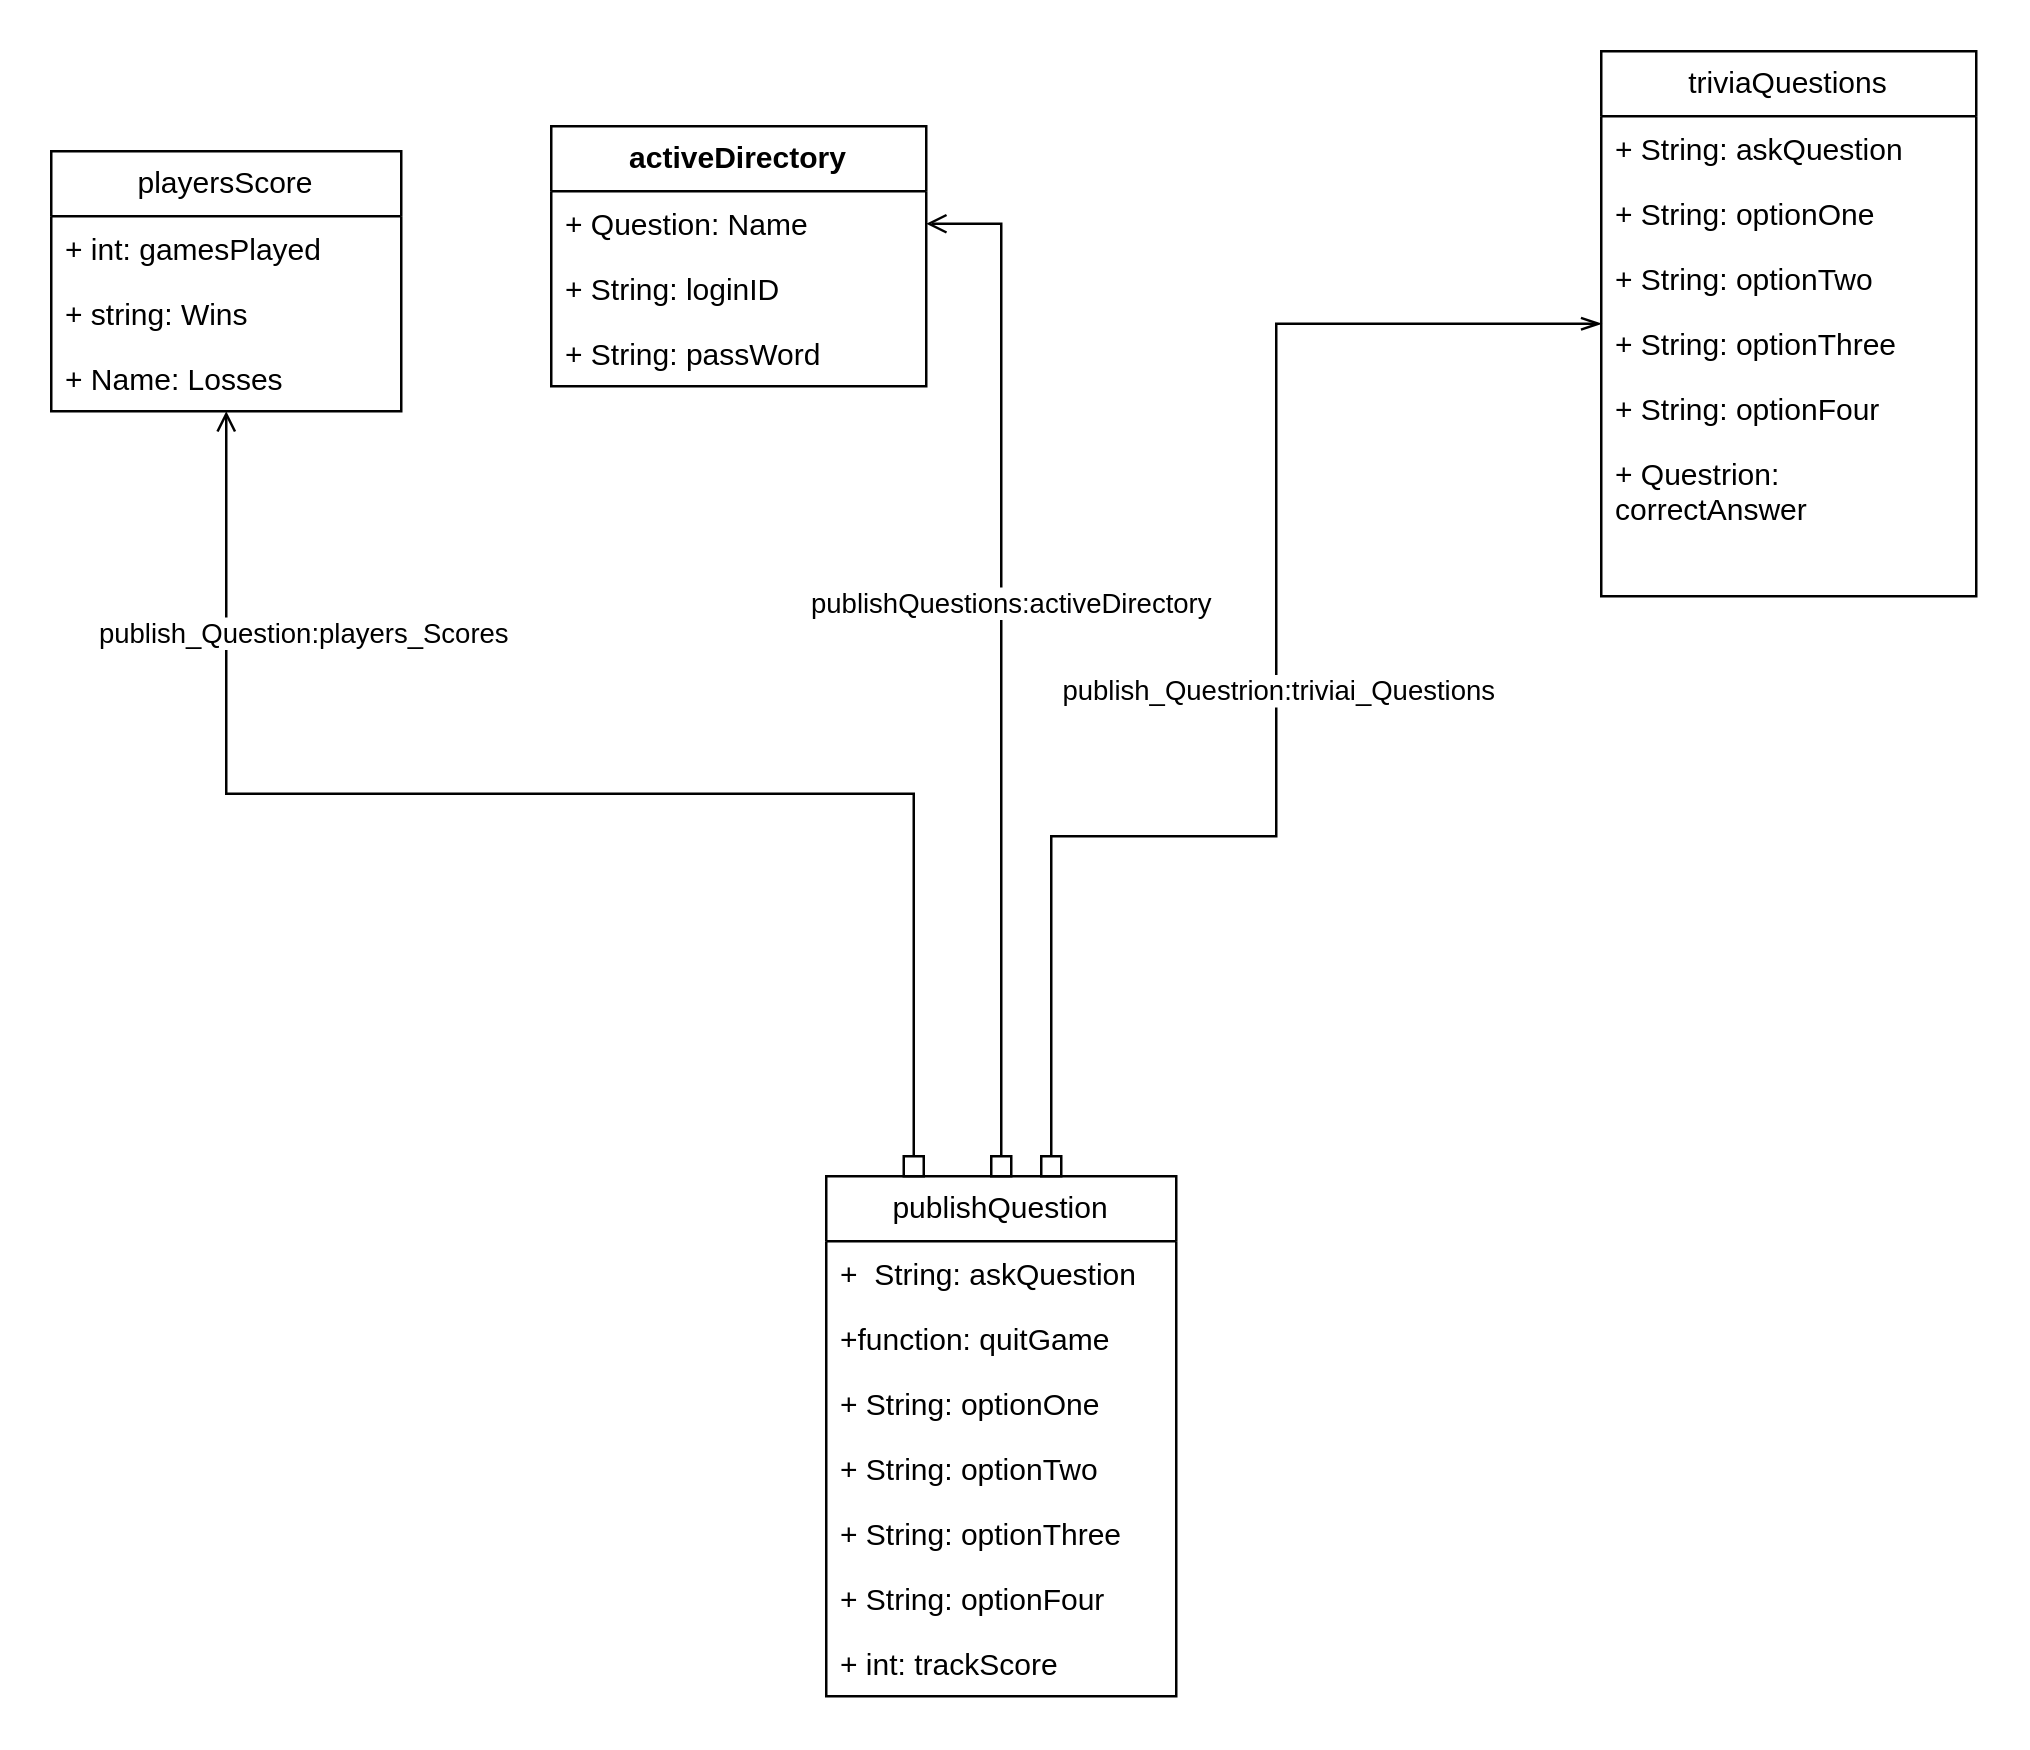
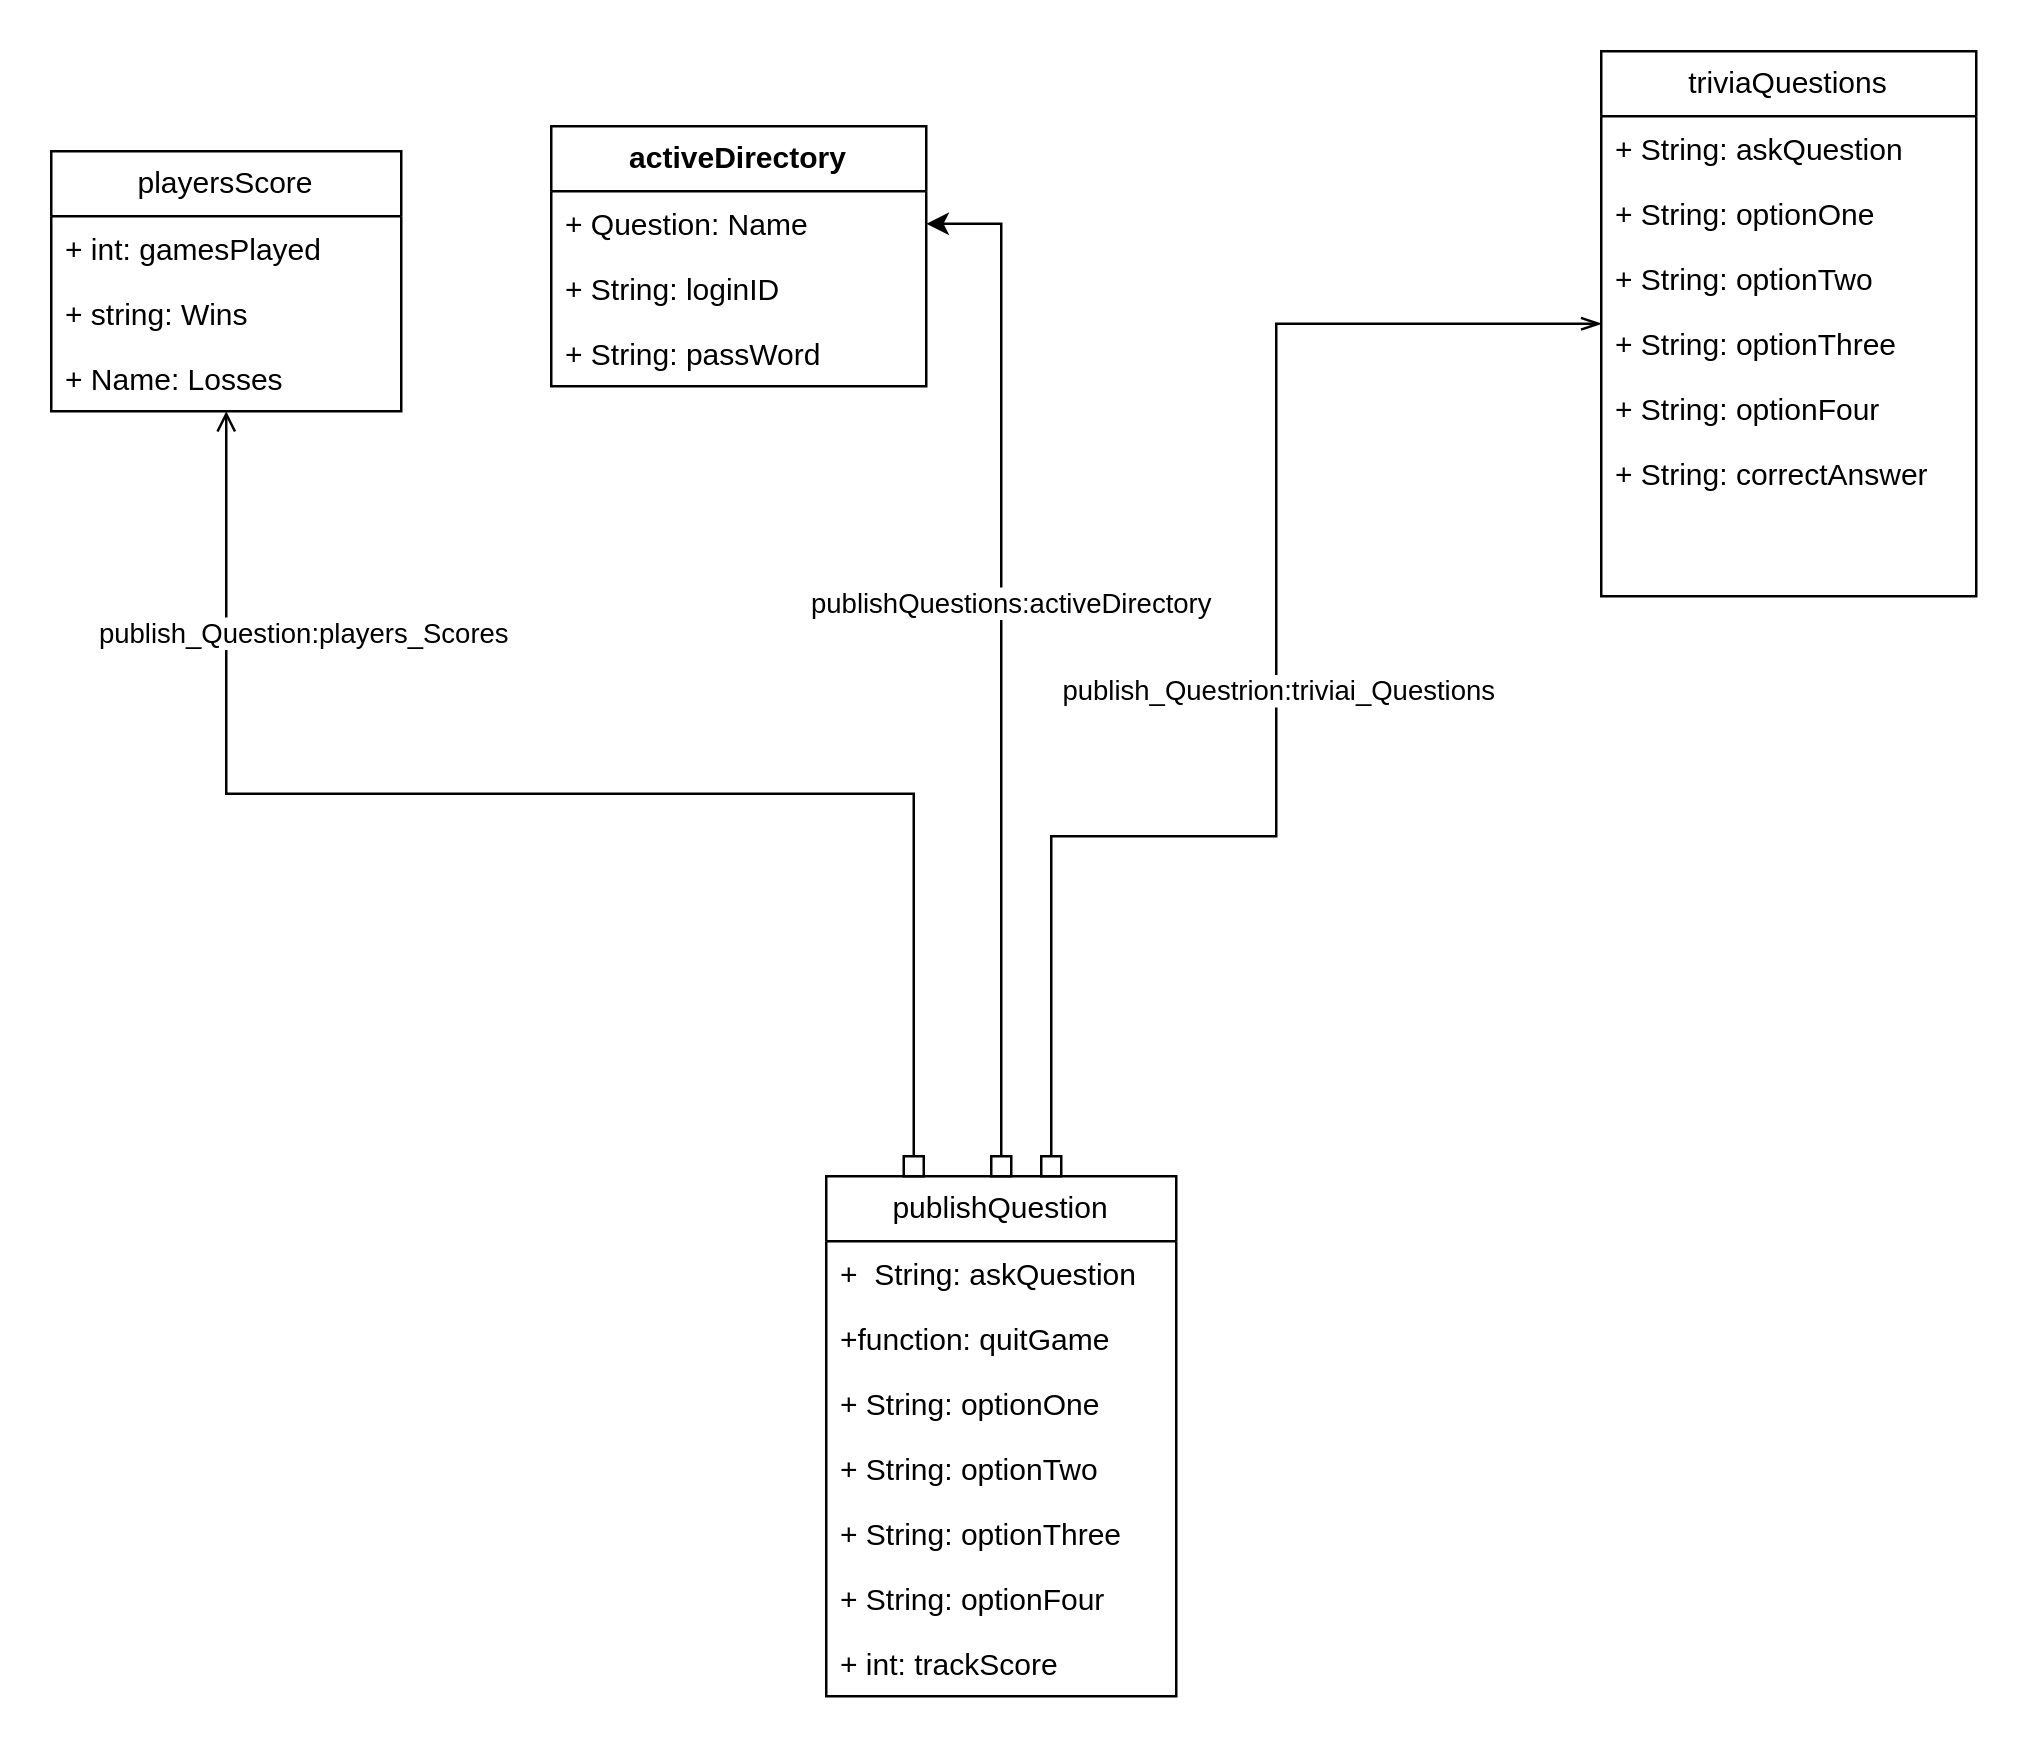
  <mxCell id="0" />
  <mxCell id="1" parent="0" />
  <mxCell id="2" value="triviaQuestions" style="swimlane;fontStyle=0;childLayout=stackLayout;horizontal=1;startSize=26;fillColor=none;horizontalStack=0;resizeParent=1;resizeParentMax=0;resizeLast=0;collapsible=1;marginBottom=0;whiteSpace=wrap;html=1;" parent="1" vertex="1"><mxGeometry x="640" y="20" width="150" height="218" as="geometry" /></mxCell>
  <mxCell id="3" value="+ String: askQuestion" style="text;strokeColor=none;fillColor=none;align=left;verticalAlign=top;spacingLeft=4;spacingRight=4;overflow=hidden;rotatable=0;points=[[0,0.5],[1,0.5]];portConstraint=eastwest;whiteSpace=wrap;html=1;" parent="2" vertex="1"><mxGeometry y="26" width="150" height="26" as="geometry" /></mxCell>
  <mxCell id="4" value="+ String: optionOne" style="text;strokeColor=none;fillColor=none;align=left;verticalAlign=top;spacingLeft=4;spacingRight=4;overflow=hidden;rotatable=0;points=[[0,0.5],[1,0.5]];portConstraint=eastwest;whiteSpace=wrap;html=1;" parent="2" vertex="1"><mxGeometry y="52" width="150" height="26" as="geometry" /></mxCell>
  <mxCell id="5" value="+ String: optionTwo" style="text;strokeColor=none;fillColor=none;align=left;verticalAlign=top;spacingLeft=4;spacingRight=4;overflow=hidden;rotatable=0;points=[[0,0.5],[1,0.5]];portConstraint=eastwest;whiteSpace=wrap;html=1;" parent="2" vertex="1"><mxGeometry y="78" width="150" height="26" as="geometry" /></mxCell>
  <mxCell id="6" value="+ String: optionThree" style="text;strokeColor=none;fillColor=none;align=left;verticalAlign=top;spacingLeft=4;spacingRight=4;overflow=hidden;rotatable=0;points=[[0,0.5],[1,0.5]];portConstraint=eastwest;whiteSpace=wrap;html=1;" parent="2" vertex="1"><mxGeometry y="104" width="150" height="26" as="geometry" /></mxCell>
  <mxCell id="7" value="+ String: optionFour" style="text;strokeColor=none;fillColor=none;align=left;verticalAlign=top;spacingLeft=4;spacingRight=4;overflow=hidden;rotatable=0;points=[[0,0.5],[1,0.5]];portConstraint=eastwest;whiteSpace=wrap;html=1;" parent="2" vertex="1"><mxGeometry y="130" width="150" height="26" as="geometry" /></mxCell>
- <mxCell id="8" value="+ Questrion: correctAnswer" style="text;strokeColor=none;fillColor=none;align=left;verticalAlign=top;spacingLeft=4;spacingRight=4;overflow=hidden;rotatable=0;points=[[0,0.5],[1,0.5]];portConstraint=eastwest;whiteSpace=wrap;html=1;" parent="2" vertex="1"><mxGeometry y="156" width="150" height="62" as="geometry" /></mxCell>
+ <mxCell id="8" value="+ String: correctAnswer" style="text;strokeColor=none;fillColor=none;align=left;verticalAlign=top;spacingLeft=4;spacingRight=4;overflow=hidden;rotatable=0;points=[[0,0.5],[1,0.5]];portConstraint=eastwest;whiteSpace=wrap;html=1;" parent="2" vertex="1"><mxGeometry y="156" width="150" height="62" as="geometry" /></mxCell>
  <mxCell id="9" value="playersScore" style="swimlane;fontStyle=0;childLayout=stackLayout;horizontal=1;startSize=26;fillColor=none;horizontalStack=0;resizeParent=1;resizeParentMax=0;resizeLast=0;collapsible=1;marginBottom=0;whiteSpace=wrap;html=1;" parent="1" vertex="1"><mxGeometry x="20" y="60" width="140" height="104" as="geometry" /></mxCell>
  <mxCell id="10" value="+ int: gamesPlayed" style="text;strokeColor=none;fillColor=none;align=left;verticalAlign=top;spacingLeft=4;spacingRight=4;overflow=hidden;rotatable=0;points=[[0,0.5],[1,0.5]];portConstraint=eastwest;whiteSpace=wrap;html=1;" parent="9" vertex="1"><mxGeometry y="26" width="140" height="26" as="geometry" /></mxCell>
  <mxCell id="11" value="+ string: Wins" style="text;strokeColor=none;fillColor=none;align=left;verticalAlign=top;spacingLeft=4;spacingRight=4;overflow=hidden;rotatable=0;points=[[0,0.5],[1,0.5]];portConstraint=eastwest;whiteSpace=wrap;html=1;" parent="9" vertex="1"><mxGeometry y="52" width="140" height="26" as="geometry" /></mxCell>
  <mxCell id="12" value="+ Name: Losses" style="text;strokeColor=none;fillColor=none;align=left;verticalAlign=top;spacingLeft=4;spacingRight=4;overflow=hidden;rotatable=0;points=[[0,0.5],[1,0.5]];portConstraint=eastwest;whiteSpace=wrap;html=1;" parent="9" vertex="1"><mxGeometry y="78" width="140" height="26" as="geometry" /></mxCell>
- <mxCell id="13" style="edgeStyle=orthogonalEdgeStyle;rounded=0;orthogonalLoop=1;jettySize=auto;html=1;startArrow=box;startFill=0;endArrow=open;" parent="1" source="16" target="25" edge="1"><mxGeometry relative="1" as="geometry" /></mxCell>
+ <mxCell id="13" style="edgeStyle=orthogonalEdgeStyle;rounded=0;orthogonalLoop=1;jettySize=auto;html=1;startArrow=box;startFill=0;" parent="1" source="16" target="25" edge="1"><mxGeometry relative="1" as="geometry" /></mxCell>
  <mxCell id="14" value="&lt;span style=&quot;color: rgba(0, 0, 0, 0); font-family: monospace; font-size: 0px; text-align: start; background-color: rgb(27, 29, 30);&quot;&gt;%3CmxGraphModel%3E%3Croot%3E%3CmxCell%20id%3D%220%22%2F%3E%3CmxCell%20id%3D%221%22%20parent%3D%220%22%2F%3E%3CmxCell%20id%3D%222%22%20value%3D%22publish_Questrion%3Atriviai_Questions%22%20style%3D%22edgeLabel%3Bhtml%3D1%3Balign%3Dcenter%3BverticalAlign%3Dmiddle%3Bresizable%3D0%3Bpoints%3D%5B%5D%3B%22%20vertex%3D%221%22%20connectable%3D%220%22%20parent%3D%221%22%3E%3CmxGeometry%20x%3D%22500%22%20y%3D%22304.714%22%20as%3D%22geometry%22%2F%3E%3C%2FmxCell%3E%3C%2Froot%3E%3C%2FmxGraphModel%3E&lt;/span&gt;" style="edgeLabel;html=1;align=center;verticalAlign=middle;resizable=0;points=[];" vertex="1" connectable="0" parent="13"><mxGeometry x="0.131" y="4" relative="1" as="geometry"><mxPoint as="offset" /></mxGeometry></mxCell>
  <mxCell id="15" value="publishQuestions:activeDirectory" style="edgeLabel;html=1;align=center;verticalAlign=middle;resizable=0;points=[];" vertex="1" connectable="0" parent="13"><mxGeometry x="0.117" y="-3" relative="1" as="geometry"><mxPoint as="offset" /></mxGeometry></mxCell>
  <mxCell id="16" value="publishQuestion" style="swimlane;fontStyle=0;childLayout=stackLayout;horizontal=1;startSize=26;fillColor=none;horizontalStack=0;resizeParent=1;resizeParentMax=0;resizeLast=0;collapsible=1;marginBottom=0;whiteSpace=wrap;html=1;" parent="1" vertex="1"><mxGeometry x="330" y="470" width="140" height="208" as="geometry" /></mxCell>
  <mxCell id="17" value="+&amp;nbsp; String: askQuestion" style="text;strokeColor=none;fillColor=none;align=left;verticalAlign=top;spacingLeft=4;spacingRight=4;overflow=hidden;rotatable=0;points=[[0,0.5],[1,0.5]];portConstraint=eastwest;whiteSpace=wrap;html=1;" parent="16" vertex="1"><mxGeometry y="26" width="140" height="26" as="geometry" /></mxCell>
  <mxCell id="18" value="+function: quitGame" style="text;strokeColor=none;fillColor=none;align=left;verticalAlign=top;spacingLeft=4;spacingRight=4;overflow=hidden;rotatable=0;points=[[0,0.5],[1,0.5]];portConstraint=eastwest;whiteSpace=wrap;html=1;" parent="16" vertex="1"><mxGeometry y="52" width="140" height="26" as="geometry" /></mxCell>
  <mxCell id="19" value="+ String: optionOne" style="text;strokeColor=none;fillColor=none;align=left;verticalAlign=top;spacingLeft=4;spacingRight=4;overflow=hidden;rotatable=0;points=[[0,0.5],[1,0.5]];portConstraint=eastwest;whiteSpace=wrap;html=1;" parent="16" vertex="1"><mxGeometry y="78" width="140" height="26" as="geometry" /></mxCell>
  <mxCell id="20" value="+ String: optionTwo" style="text;strokeColor=none;fillColor=none;align=left;verticalAlign=top;spacingLeft=4;spacingRight=4;overflow=hidden;rotatable=0;points=[[0,0.5],[1,0.5]];portConstraint=eastwest;whiteSpace=wrap;html=1;" parent="16" vertex="1"><mxGeometry y="104" width="140" height="26" as="geometry" /></mxCell>
  <mxCell id="21" value="+ String: optionThree" style="text;strokeColor=none;fillColor=none;align=left;verticalAlign=top;spacingLeft=4;spacingRight=4;overflow=hidden;rotatable=0;points=[[0,0.5],[1,0.5]];portConstraint=eastwest;whiteSpace=wrap;html=1;" parent="16" vertex="1"><mxGeometry y="130" width="140" height="26" as="geometry" /></mxCell>
  <mxCell id="22" value="+ String: optionFour" style="text;strokeColor=none;fillColor=none;align=left;verticalAlign=top;spacingLeft=4;spacingRight=4;overflow=hidden;rotatable=0;points=[[0,0.5],[1,0.5]];portConstraint=eastwest;whiteSpace=wrap;html=1;" parent="16" vertex="1"><mxGeometry y="156" width="140" height="26" as="geometry" /></mxCell>
  <mxCell id="23" value="+ int: trackScore" style="text;strokeColor=none;fillColor=none;align=left;verticalAlign=top;spacingLeft=4;spacingRight=4;overflow=hidden;rotatable=0;points=[[0,0.5],[1,0.5]];portConstraint=eastwest;whiteSpace=wrap;html=1;" parent="16" vertex="1"><mxGeometry y="182" width="140" height="26" as="geometry" /></mxCell>
  <mxCell id="24" value="&lt;span style=&quot;font-weight: 700; text-wrap-mode: nowrap;&quot;&gt;activeDirectory&lt;/span&gt;" style="swimlane;fontStyle=0;childLayout=stackLayout;horizontal=1;startSize=26;fillColor=none;horizontalStack=0;resizeParent=1;resizeParentMax=0;resizeLast=0;collapsible=1;marginBottom=0;whiteSpace=wrap;html=1;" parent="1" vertex="1"><mxGeometry x="220" y="50" width="150" height="104" as="geometry" /></mxCell>
  <mxCell id="25" value="+ Question: Name" style="text;strokeColor=none;fillColor=none;align=left;verticalAlign=top;spacingLeft=4;spacingRight=4;overflow=hidden;rotatable=0;points=[[0,0.5],[1,0.5]];portConstraint=eastwest;whiteSpace=wrap;html=1;" parent="24" vertex="1"><mxGeometry y="26" width="150" height="26" as="geometry" /></mxCell>
  <mxCell id="26" value="+ String: loginID" style="text;strokeColor=none;fillColor=none;align=left;verticalAlign=top;spacingLeft=4;spacingRight=4;overflow=hidden;rotatable=0;points=[[0,0.5],[1,0.5]];portConstraint=eastwest;whiteSpace=wrap;html=1;" parent="24" vertex="1"><mxGeometry y="52" width="150" height="26" as="geometry" /></mxCell>
  <mxCell id="27" value="+ String: passWord" style="text;strokeColor=none;fillColor=none;align=left;verticalAlign=top;spacingLeft=4;spacingRight=4;overflow=hidden;rotatable=0;points=[[0,0.5],[1,0.5]];portConstraint=eastwest;whiteSpace=wrap;html=1;" parent="24" vertex="1"><mxGeometry y="78" width="150" height="26" as="geometry" /></mxCell>
  <mxCell id="28" style="edgeStyle=orthogonalEdgeStyle;rounded=0;orthogonalLoop=1;jettySize=auto;html=1;startArrow=openThin;startFill=0;endArrow=box;endFill=0;" parent="1" source="2" target="16" edge="1"><mxGeometry relative="1" as="geometry"><Array as="points"><mxPoint x="510" y="334" /><mxPoint x="420" y="334" /></Array></mxGeometry></mxCell>
  <mxCell id="29" value="publish_Questrion:triviai_Questions" style="edgeLabel;html=1;align=center;verticalAlign=middle;resizable=0;points=[];" vertex="1" connectable="0" parent="28"><mxGeometry x="-0.017" relative="1" as="geometry"><mxPoint as="offset" /></mxGeometry></mxCell>
  <mxCell id="30" style="edgeStyle=orthogonalEdgeStyle;rounded=0;orthogonalLoop=1;jettySize=auto;html=1;startArrow=box;startFill=0;exitX=0.25;exitY=0;exitDx=0;exitDy=0;endArrow=open;" parent="1" source="16" target="9" edge="1"><mxGeometry relative="1" as="geometry" /></mxCell>
  <mxCell id="31" value="publish_Question:players_Scores" style="edgeLabel;html=1;align=center;verticalAlign=middle;resizable=0;points=[];" vertex="1" connectable="0" parent="30"><mxGeometry x="0.698" relative="1" as="geometry"><mxPoint x="30" as="offset" /></mxGeometry></mxCell>
